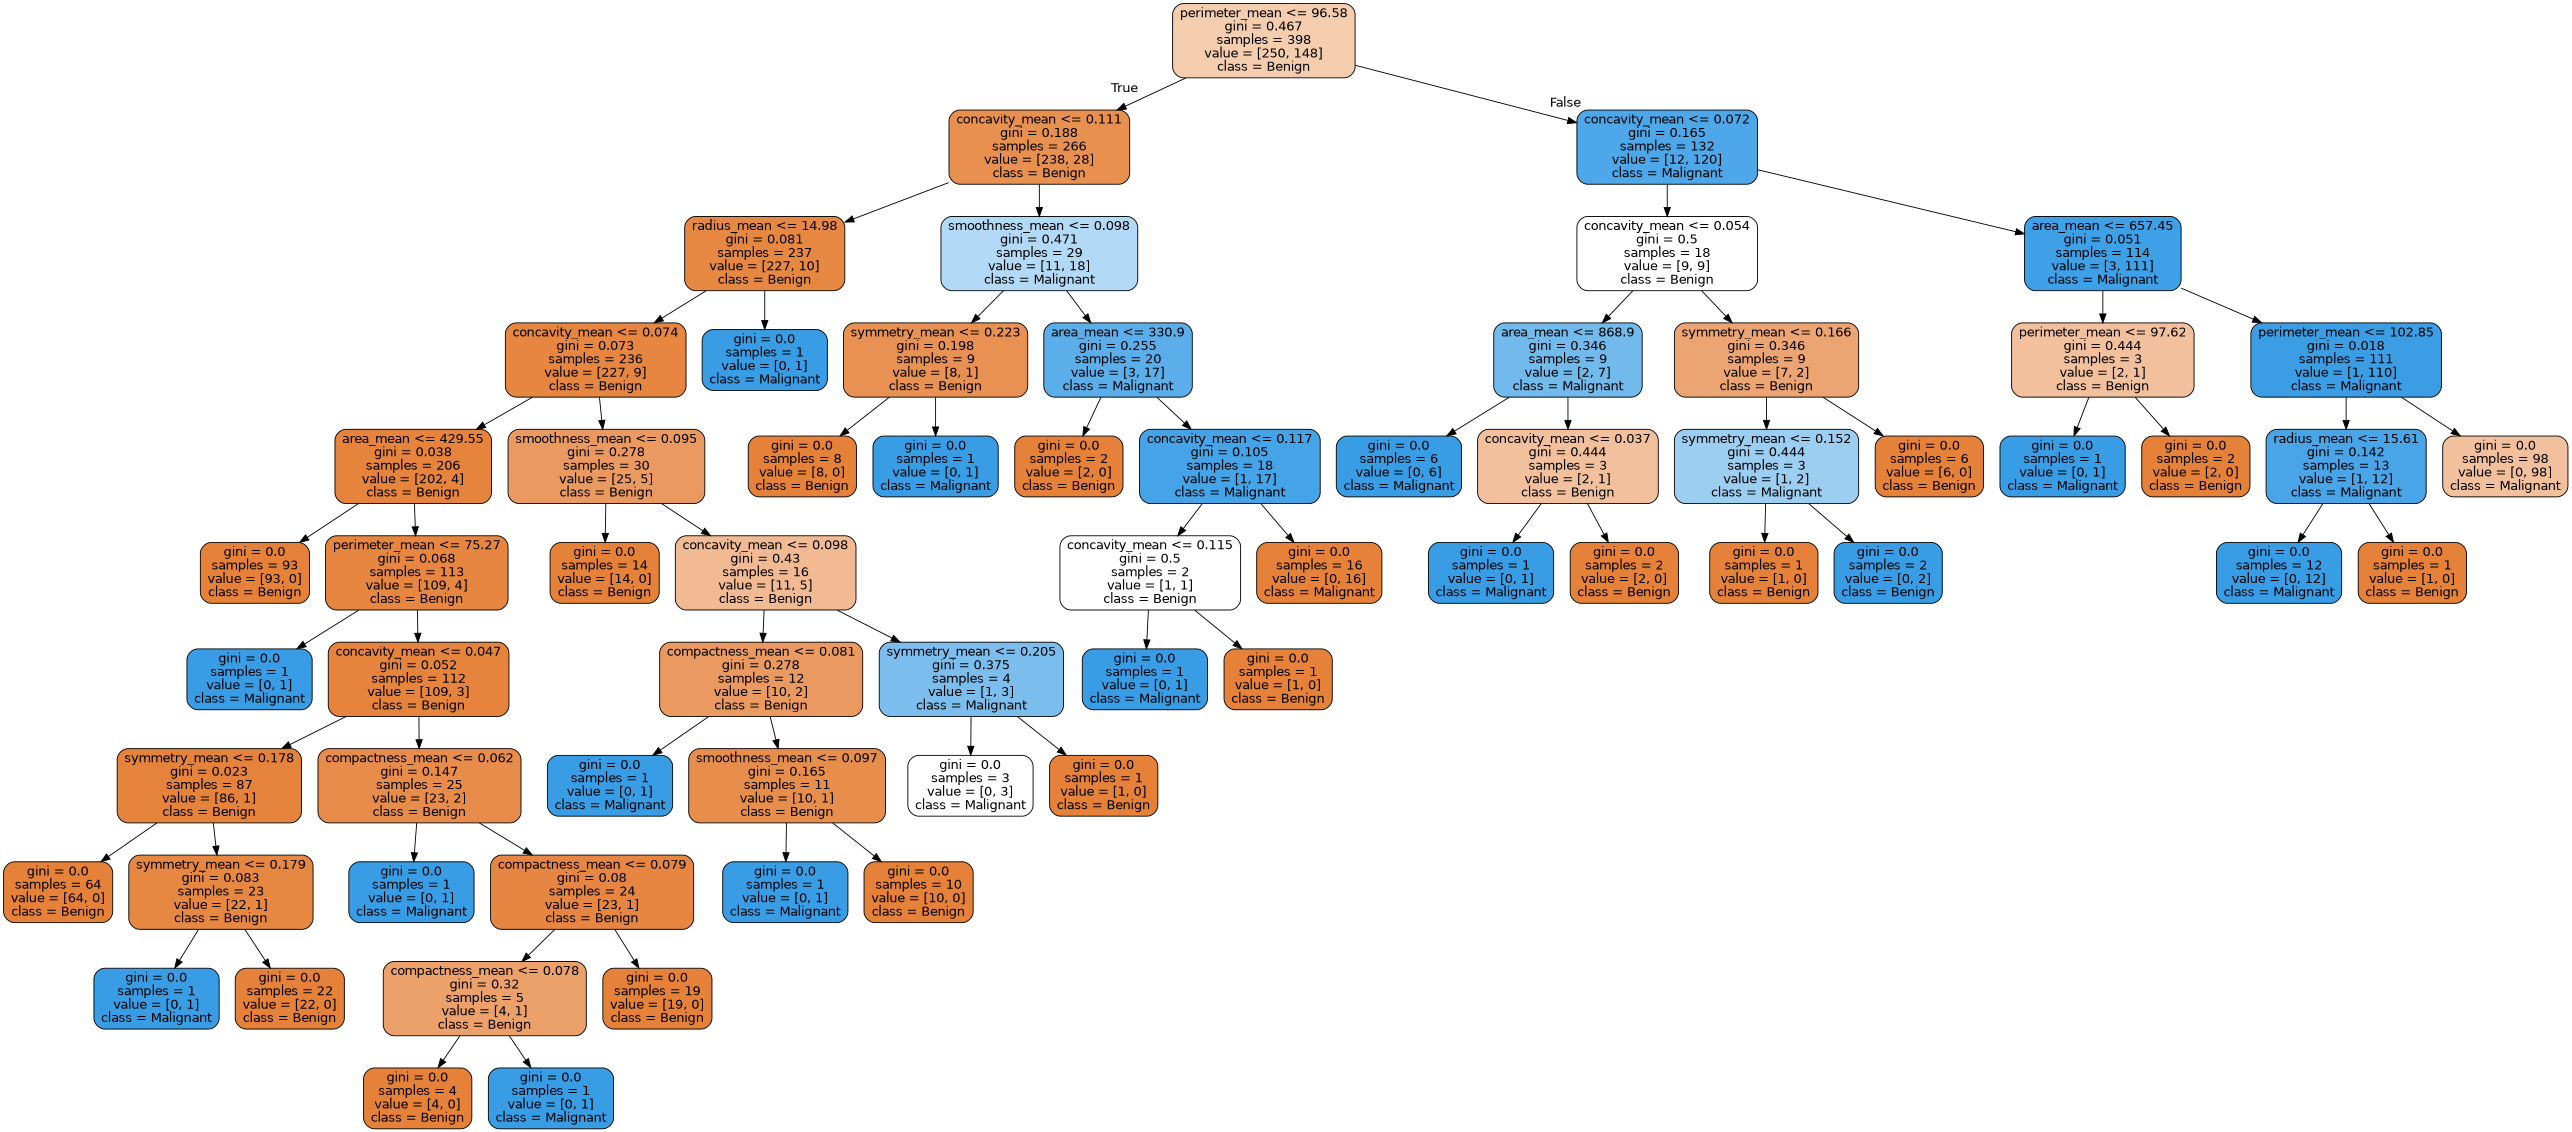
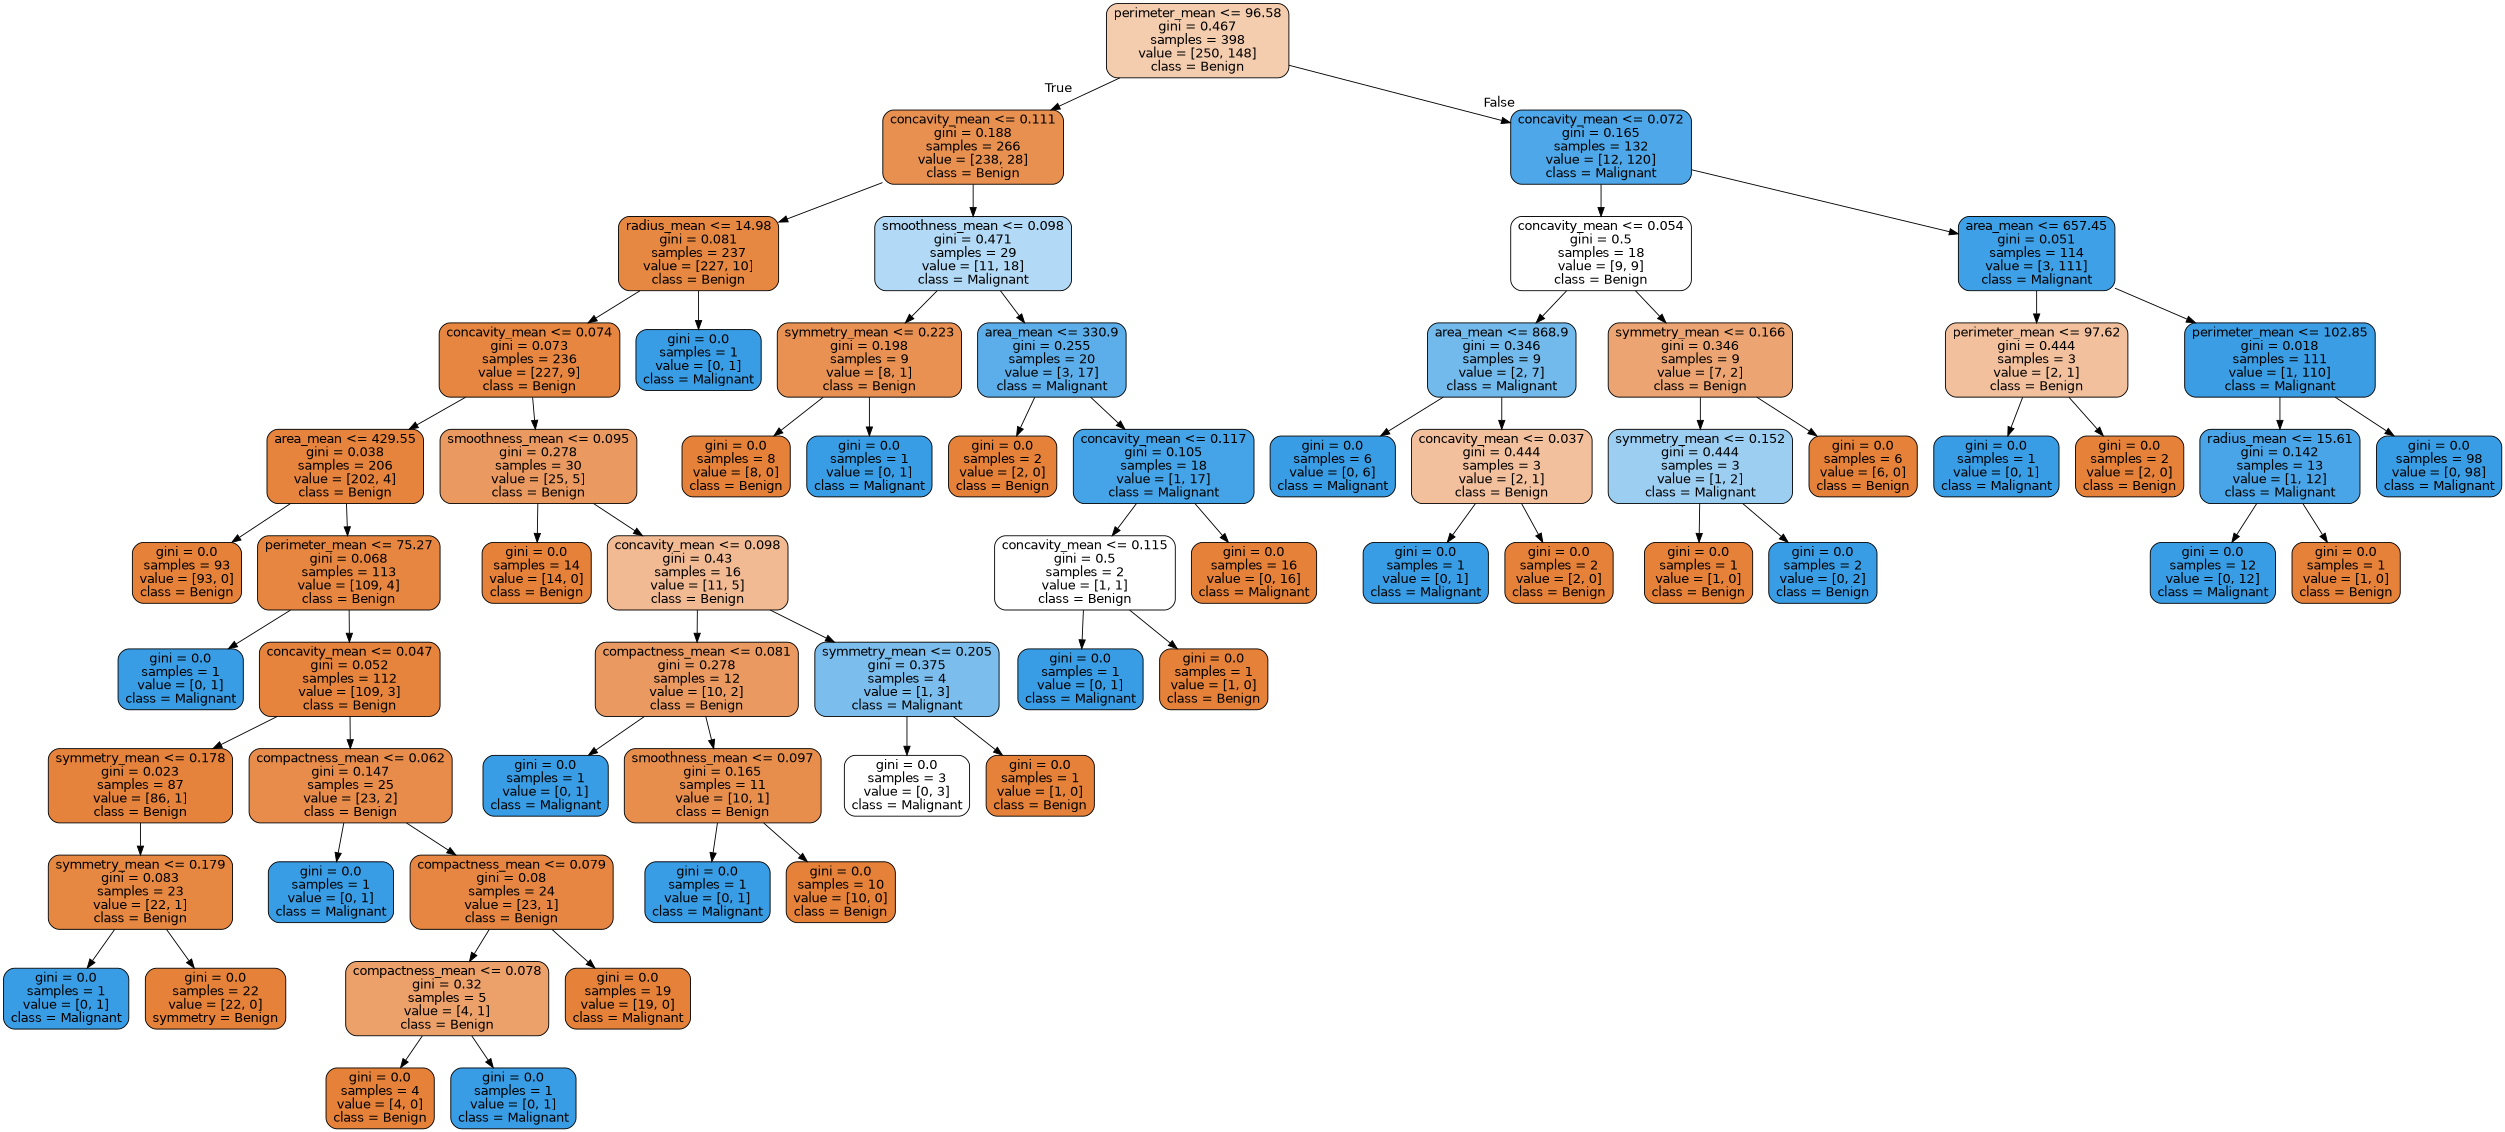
  digraph {
    node [color=black fillcolor="#e58139" fontname=helvetica shape=box style="filled, rounded"]
    edge [fontname=helvetica]
    n1 [fillcolor="#f4ccae" label="perimeter_mean <= 96.58\ngini = 0.467\nsamples = 398\nvalue = [250, 148]\nclass = Benign"]
    n2 [fillcolor="#e89050" label="concavity_mean <= 0.111\ngini = 0.188\nsamples = 266\nvalue = [238, 28]\nclass = Benign"]
    n3 [fillcolor="#4da7e8" label="concavity_mean <= 0.072\ngini = 0.165\nsamples = 132\nvalue = [12, 120]\nclass = Malignant"]
    n4 [fillcolor="#e68742" label="radius_mean <= 14.98\ngini = 0.081\nsamples = 237\nvalue = [227, 10]\nclass = Benign"]
    n5 [fillcolor="#b2d9f5" label="smoothness_mean <= 0.098\ngini = 0.471\nsamples = 29\nvalue = [11, 18]\nclass = Malignant"]
    n6 [fillcolor="#ffffff" label="concavity_mean <= 0.054\ngini = 0.5\nsamples = 18\nvalue = [9, 9]\nclass = Benign"]
    n7 [fillcolor="#3ea0e6" label="area_mean <= 657.45\ngini = 0.051\nsamples = 114\nvalue = [3, 111]\nclass = Malignant"]
    n8 [fillcolor="#e68641" label="concavity_mean <= 0.074\ngini = 0.073\nsamples = 236\nvalue = [227, 9]\nclass = Benign"]
    n9 [fillcolor="#399de5" label="gini = 0.0\nsamples = 1\nvalue = [0, 1]\nclass = Malignant"]
    n10 [fillcolor="#e89152" label="symmetry_mean <= 0.223\ngini = 0.198\nsamples = 9\nvalue = [8, 1]\nclass = Benign"]
    n11 [fillcolor="#5caeea" label="area_mean <= 330.9\ngini = 0.255\nsamples = 20\nvalue = [3, 17]\nclass = Malignant"]
    n12 [fillcolor="#e6833d" label="area_mean <= 429.55\ngini = 0.038\nsamples = 206\nvalue = [202, 4]\nclass = Benign"]
    n13 [fillcolor="#ea9a61" label="smoothness_mean <= 0.095\ngini = 0.278\nsamples = 30\nvalue = [25, 5]\nclass = Benign"]
    n14 [label="gini = 0.0\nsamples = 93\nvalue = [93, 0]\nclass = Benign"]
    n15 [fillcolor="#e68640" label="perimeter_mean <= 75.27\ngini = 0.068\nsamples = 113\nvalue = [109, 4]\nclass = Benign"]
    n16 [label="gini = 0.0\nsamples = 14\nvalue = [14, 0]\nclass = Benign"]
    n17 [fillcolor="#f1ba93" label="concavity_mean <= 0.098\ngini = 0.43\nsamples = 16\nvalue = [11, 5]\nclass = Benign"]
    n18 [fillcolor="#399de5" label="gini = 0.0\nsamples = 1\nvalue = [0, 1]\nclass = Malignant"]
    n19 [fillcolor="#e6843e" label="concavity_mean <= 0.047\ngini = 0.052\nsamples = 112\nvalue = [109, 3]\nclass = Benign"]
    n20 [fillcolor="#e5823b" label="symmetry_mean <= 0.178\ngini = 0.023\nsamples = 87\nvalue = [86, 1]\nclass = Benign"]
    n21 [fillcolor="#e78c4a" label="compactness_mean <= 0.062\ngini = 0.147\nsamples = 25\nvalue = [23, 2]\nclass = Benign"]
-   n22 [label="gini = 0.0\nsamples = 64\nvalue = [64, 0]\nclass = Benign"]
    n23 [fillcolor="#e68742" label="symmetry_mean <= 0.179\ngini = 0.083\nsamples = 23\nvalue = [22, 1]\nclass = Benign"]
    n24 [fillcolor="#399de5" label="gini = 0.0\nsamples = 1\nvalue = [0, 1]\nclass = Malignant"]
    n25 [fillcolor="#e68642" label="compactness_mean <= 0.079\ngini = 0.08\nsamples = 24\nvalue = [23, 1]\nclass = Benign"]
    n26 [fillcolor="#399de5" label="gini = 0.0\nsamples = 1\nvalue = [0, 1]\nclass = Malignant"]
-   n27 [label="gini = 0.0\nsamples = 22\nvalue = [22, 0]\nclass = Benign"]
+   n27 [label="gini = 0.0\nsamples = 22\nvalue = [22, 0]\nsymmetry = Benign"]
    n28 [fillcolor="#eca06a" label="compactness_mean <= 0.078\ngini = 0.32\nsamples = 5\nvalue = [4, 1]\nclass = Benign"]
-   n29 [label="gini = 0.0\nsamples = 19\nvalue = [19, 0]\nclass = Benign"]
+   n29 [label="gini = 0.0\nsamples = 19\nvalue = [19, 0]\nclass = Malignant"]
    n30 [label="gini = 0.0\nsamples = 4\nvalue = [4, 0]\nclass = Benign"]
    n31 [fillcolor="#399de5" label="gini = 0.0\nsamples = 1\nvalue = [0, 1]\nclass = Malignant"]
    n32 [fillcolor="#ea9a61" label="compactness_mean <= 0.081\ngini = 0.278\nsamples = 12\nvalue = [10, 2]\nclass = Benign"]
    n33 [fillcolor="#7bbeee" label="symmetry_mean <= 0.205\ngini = 0.375\nsamples = 4\nvalue = [1, 3]\nclass = Malignant"]
    n34 [fillcolor="#399de5" label="gini = 0.0\nsamples = 1\nvalue = [0, 1]\nclass = Malignant"]
    n35 [fillcolor="#e88e4d" label="smoothness_mean <= 0.097\ngini = 0.165\nsamples = 11\nvalue = [10, 1]\nclass = Benign"]
    n36 [fillcolor="#ffffff" label="gini = 0.0\nsamples = 3\nvalue = [0, 3]\nclass = Malignant"]
    n37 [label="gini = 0.0\nsamples = 1\nvalue = [1, 0]\nclass = Benign"]
    n38 [fillcolor="#399de5" label="gini = 0.0\nsamples = 1\nvalue = [0, 1]\nclass = Malignant"]
    n39 [label="gini = 0.0\nsamples = 10\nvalue = [10, 0]\nclass = Benign"]
    n40 [label="gini = 0.0\nsamples = 8\nvalue = [8, 0]\nclass = Benign"]
    n41 [fillcolor="#399de5" label="gini = 0.0\nsamples = 1\nvalue = [0, 1]\nclass = Malignant"]
    n42 [label="gini = 0.0\nsamples = 2\nvalue = [2, 0]\nclass = Benign"]
    n43 [fillcolor="#45a3e7" label="concavity_mean <= 0.117\ngini = 0.105\nsamples = 18\nvalue = [1, 17]\nclass = Malignant"]
    n44 [fillcolor="#ffffff" label="concavity_mean <= 0.115\ngini = 0.5\nsamples = 2\nvalue = [1, 1]\nclass = Benign"]
    n45 [label="gini = 0.0\nsamples = 16\nvalue = [0, 16]\nclass = Malignant"]
    n46 [fillcolor="#399de5" label="gini = 0.0\nsamples = 1\nvalue = [0, 1]\nclass = Malignant"]
    n47 [label="gini = 0.0\nsamples = 1\nvalue = [1, 0]\nclass = Benign"]
    n48 [fillcolor="#72b9ec" label="area_mean <= 868.9\ngini = 0.346\nsamples = 9\nvalue = [2, 7]\nclass = Malignant"]
    n49 [fillcolor="#eca572" label="symmetry_mean <= 0.166\ngini = 0.346\nsamples = 9\nvalue = [7, 2]\nclass = Benign"]
    n50 [fillcolor="#f2c09c" label="perimeter_mean <= 97.62\ngini = 0.444\nsamples = 3\nvalue = [2, 1]\nclass = Benign"]
    n51 [fillcolor="#3b9ee5" label="perimeter_mean <= 102.85\ngini = 0.018\nsamples = 111\nvalue = [1, 110]\nclass = Malignant"]
    n52 [fillcolor="#399de5" label="gini = 0.0\nsamples = 6\nvalue = [0, 6]\nclass = Malignant"]
    n53 [fillcolor="#f2c09c" label="concavity_mean <= 0.037\ngini = 0.444\nsamples = 3\nvalue = [2, 1]\nclass = Benign"]
    n54 [fillcolor="#9ccef2" label="symmetry_mean <= 0.152\ngini = 0.444\nsamples = 3\nvalue = [1, 2]\nclass = Malignant"]
    n55 [label="gini = 0.0\nsamples = 6\nvalue = [6, 0]\nclass = Benign"]
    n56 [fillcolor="#399de5" label="gini = 0.0\nsamples = 1\nvalue = [0, 1]\nclass = Malignant"]
    n57 [label="gini = 0.0\nsamples = 2\nvalue = [2, 0]\nclass = Benign"]
    n58 [label="gini = 0.0\nsamples = 1\nvalue = [1, 0]\nclass = Benign"]
    n59 [fillcolor="#399de5" label="gini = 0.0\nsamples = 2\nvalue = [0, 2]\nclass = Benign"]
    n60 [fillcolor="#399de5" label="gini = 0.0\nsamples = 1\nvalue = [0, 1]\nclass = Malignant"]
    n61 [label="gini = 0.0\nsamples = 2\nvalue = [2, 0]\nclass = Benign"]
    n62 [fillcolor="#49a5e7" label="radius_mean <= 15.61\ngini = 0.142\nsamples = 13\nvalue = [1, 12]\nclass = Malignant"]
-   n63 [fillcolor="#f2c09c" label="gini = 0.0\nsamples = 98\nvalue = [0, 98]\nclass = Malignant"]
+   n63 [fillcolor="#399de5" label="gini = 0.0\nsamples = 98\nvalue = [0, 98]\nclass = Malignant"]
    n64 [fillcolor="#399de5" label="gini = 0.0\nsamples = 12\nvalue = [0, 12]\nclass = Malignant"]
    n65 [label="gini = 0.0\nsamples = 1\nvalue = [1, 0]\nclass = Benign"]
    n1 -> n2 [headlabel=True labelangle=45 labeldistance=2.5]
    n1 -> n3 [headlabel=False labelangle=-45 labeldistance=2.5]
    n2 -> n4
    n2 -> n5
    n3 -> n6
    n3 -> n7
    n4 -> n8
    n4 -> n9
    n5 -> n10
    n5 -> n11
    n6 -> n48
    n6 -> n49
    n7 -> n50
    n7 -> n51
    n8 -> n12
    n8 -> n13
    n10 -> n40
    n10 -> n41
    n11 -> n42
    n11 -> n43
    n12 -> n14
    n12 -> n15
    n13 -> n16
    n13 -> n17
    n15 -> n18
    n15 -> n19
    n17 -> n32
    n17 -> n33
    n19 -> n20
    n19 -> n21
-   n20 -> n22
    n20 -> n23
    n21 -> n24
    n21 -> n25
    n23 -> n26
    n23 -> n27
    n25 -> n28
    n25 -> n29
    n28 -> n30
    n28 -> n31
    n32 -> n34
    n32 -> n35
    n33 -> n36
    n33 -> n37
    n35 -> n38
    n35 -> n39
    n43 -> n44
    n43 -> n45
    n44 -> n46
    n44 -> n47
    n48 -> n52
    n48 -> n53
    n49 -> n54
    n49 -> n55
    n50 -> n60
    n50 -> n61
    n51 -> n62
    n51 -> n63
    n53 -> n56
    n53 -> n57
    n54 -> n58
    n54 -> n59
    n62 -> n64
    n62 -> n65
  }
